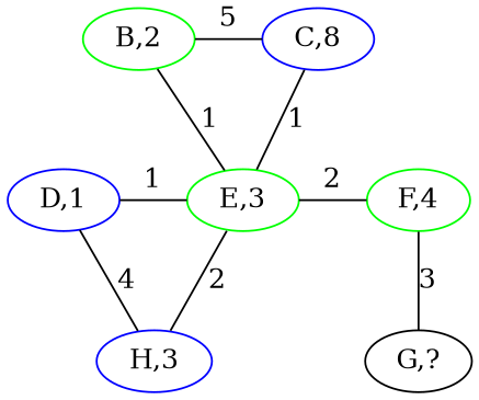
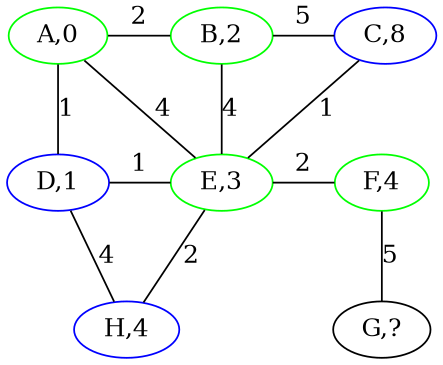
  graph {
    node [color=green]
+   n1 [height=.1 label="A,0" width=.1]
    n2 [height=.1 label="B,2" width=.1]
    n3 [color=blue height=.1 label="C,8" width=.1]
    n4 [color=blue height=.1 label="D,1" width=.1]
    n5 [height=.1 label="E,3" width=.1]
    n6 [height=.1 label="F,4" width=.1]
    n7 [height=.1 label="G,?" width=.1 color=""]
-   n8 [color=blue height=.1 label="H,3" width=.1]
+   n8 [color=blue height=.1 label="H,4" width=.1]
    subgraph sub_1 {
      rank=same
+     n1
      n2
      n3
    }
    subgraph sub_2 {
      rank=same
      n4
      n5
      n6
    }
    subgraph sub_3 {
      rank=same
      n7
      n8
    }
+   n1 -- n2 [label=2]
+   n1 -- n4 [label=1]
+   n1 -- n5 [label=4]
    n2 -- n3 [label=5]
-   n2 -- n5 [label=1]
+   n2 -- n5 [label=4]
    n4 -- n5 [label=1]
    n4 -- n8 [label=4]
    n5 -- n3 [label=1]
    n5 -- n6 [label=2]
    n5 -- n8 [label=2]
-   n6 -- n7 [label=3]
+   n6 -- n7 [label=5]
  }
